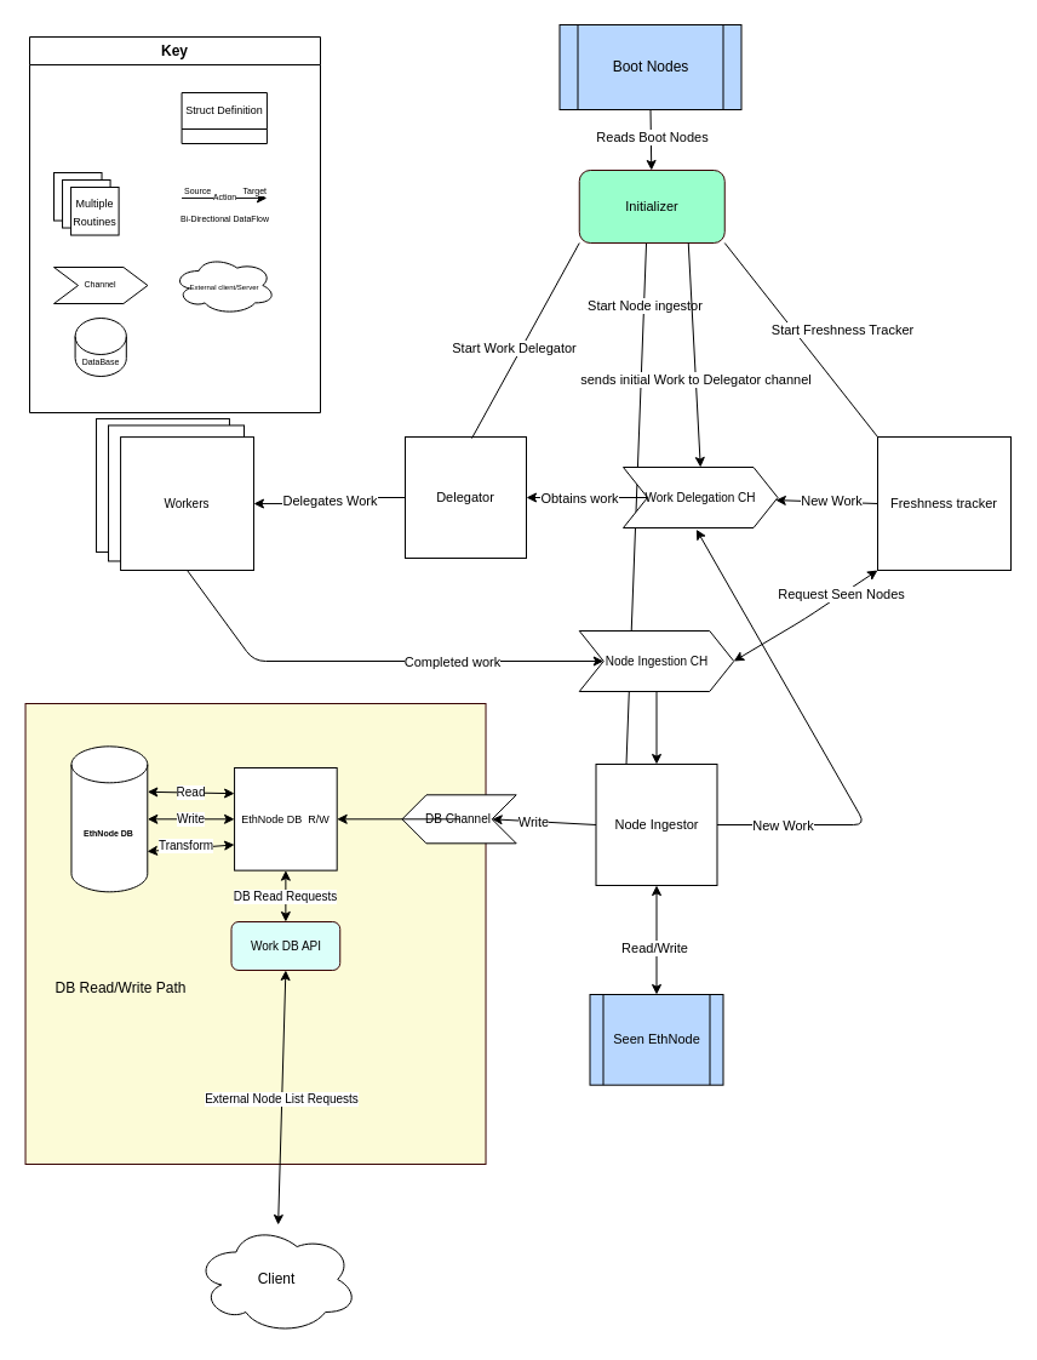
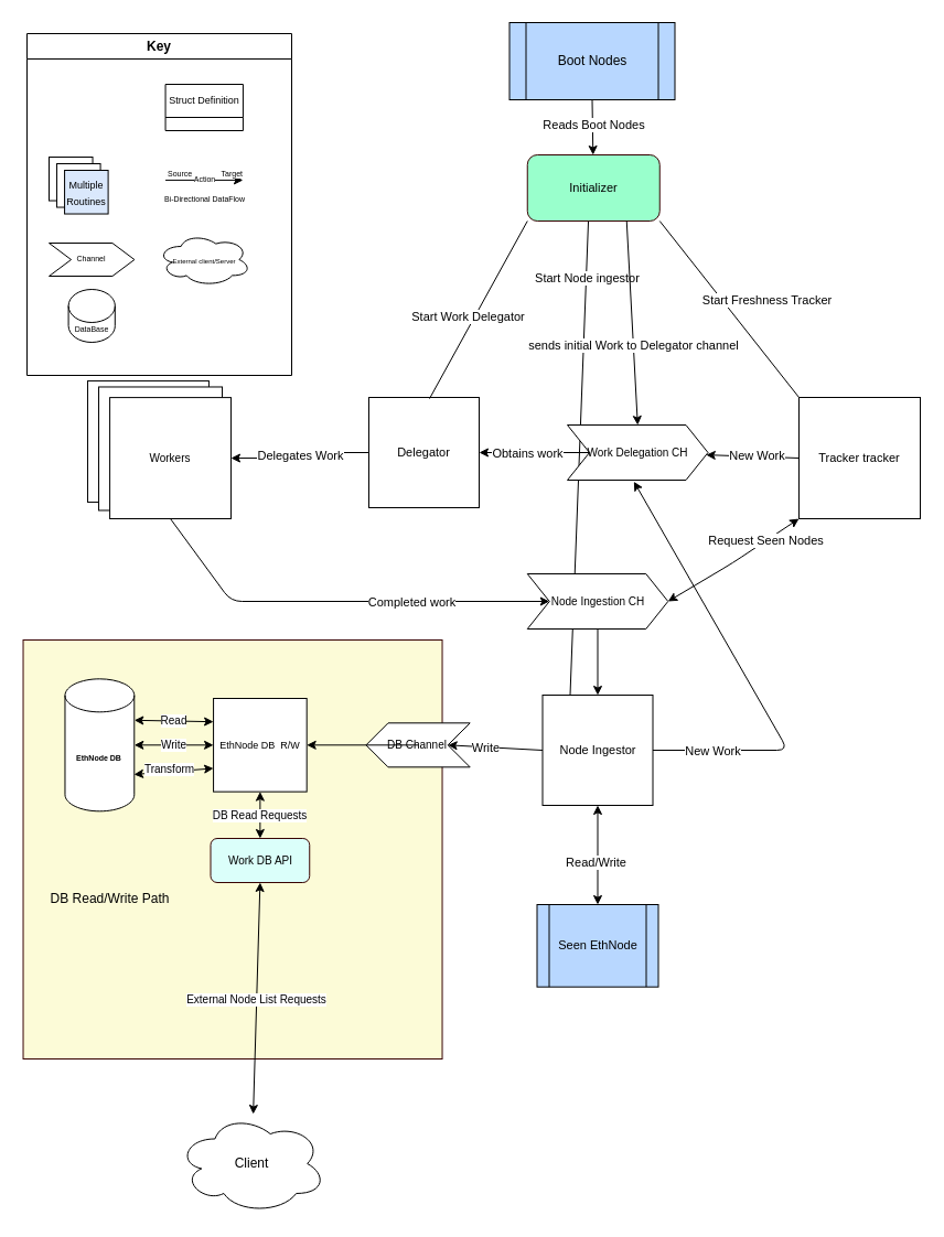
  <mxCell id="0" />
  <mxCell id="1" parent="0" />
  <mxCell id="2" value="" style="endArrow=none;html=1;fontSize=11;exitX=0.461;exitY=0.986;exitDx=0;exitDy=0;exitPerimeter=0;entryX=0.25;entryY=0;entryDx=0;entryDy=0;" edge="1" parent="1" source="62" target="26"><mxGeometry width="50" height="50" relative="1" as="geometry"><mxPoint x="624" y="550" as="sourcePoint" /><mxPoint x="674" y="500" as="targetPoint" /></mxGeometry></mxCell>
  <mxCell id="3" value="Start Node ingestor" style="edgeLabel;html=1;align=center;verticalAlign=middle;resizable=0;points=[];fontSize=11;" vertex="1" connectable="0" parent="2"><mxGeometry x="-0.76" relative="1" as="geometry"><mxPoint as="offset" /></mxGeometry></mxCell>
  <mxCell id="4" value="Key" style="swimlane;whiteSpace=wrap;html=1;" vertex="1" parent="1"><mxGeometry x="24" y="30" width="240" height="310" as="geometry"><mxRectangle x="10" y="10" width="60" height="30" as="alternateBounds" /></mxGeometry></mxCell>
  <mxCell id="5" value="" style="group" vertex="1" connectable="0" parent="4"><mxGeometry x="20" y="40" width="190" height="240" as="geometry" /></mxCell>
  <mxCell id="6" value="&lt;font style=&quot;font-size: 6px;&quot;&gt;External client/Server&lt;/font&gt;" style="ellipse;shape=cloud;whiteSpace=wrap;html=1;" vertex="1" parent="5"><mxGeometry x="98.519" y="141" width="84.444" height="48" as="geometry" /></mxCell>
  <mxCell id="7" value="DataBase" style="shape=cylinder3;whiteSpace=wrap;html=1;boundedLbl=1;backgroundOutline=1;size=15;fontSize=7;" vertex="1" parent="5"><mxGeometry x="17.593" y="192" width="42.222" height="48" as="geometry" /></mxCell>
  <mxCell id="8" value="Channel" style="shape=step;perimeter=stepPerimeter;whiteSpace=wrap;html=1;fixedSize=1;fontSize=7;" vertex="1" parent="5"><mxGeometry y="150" width="77.407" height="30" as="geometry" /></mxCell>
  <mxCell id="9" value="&lt;font style=&quot;font-size: 9px;&quot;&gt;Struct Definition&lt;/font&gt;" style="swimlane;fontStyle=0;childLayout=stackLayout;horizontal=1;startSize=30;horizontalStack=0;resizeParent=1;resizeParentMax=0;resizeLast=0;collapsible=1;marginBottom=0;whiteSpace=wrap;html=1;fontSize=7;" vertex="1" parent="5"><mxGeometry x="105.556" y="6" width="70.37" height="42" as="geometry" /></mxCell>
  <mxCell id="10" value="" style="group" vertex="1" connectable="0" parent="5"><mxGeometry y="72" width="77.407" height="60" as="geometry" /></mxCell>
  <mxCell id="11" value="" style="group" vertex="1" connectable="0" parent="10"><mxGeometry width="70.37" height="60" as="geometry" /></mxCell>
  <mxCell id="12" value="" style="whiteSpace=wrap;html=1;aspect=fixed;" vertex="1" parent="11"><mxGeometry width="39.529" height="39.529" as="geometry" /></mxCell>
  <mxCell id="13" value="" style="whiteSpace=wrap;html=1;aspect=fixed;" vertex="1" parent="11"><mxGeometry x="7.037" y="6" width="39.529" height="39.529" as="geometry" /></mxCell>
- <mxCell id="14" value="&lt;font style=&quot;font-size: 9px;&quot;&gt;Multiple Routines&lt;/font&gt;" style="whiteSpace=wrap;html=1;aspect=fixed;movable=1;resizable=1;rotatable=1;deletable=1;editable=1;connectable=1;" vertex="1" parent="11"><mxGeometry x="14.074" y="12" width="39.529" height="39.529" as="geometry" /></mxCell>
+ <mxCell id="14" value="&lt;font style=&quot;font-size: 9px;&quot;&gt;Multiple Routines&lt;/font&gt;" style="whiteSpace=wrap;html=1;aspect=fixed;movable=1;resizable=1;rotatable=1;deletable=1;editable=1;connectable=1;fillColor=#dae8fc;" vertex="1" parent="11"><mxGeometry x="14.074" y="12" width="39.529" height="39.529" as="geometry" /></mxCell>
  <mxCell id="15" value="" style="group" vertex="1" connectable="0" parent="5"><mxGeometry x="105.556" y="92.916" width="70.37" height="17.826" as="geometry" /></mxCell>
  <mxCell id="16" value="" style="endArrow=classic;html=1;fontSize=7;" edge="1" parent="15"><mxGeometry relative="1" as="geometry"><mxPoint as="sourcePoint" /><mxPoint x="70.37" as="targetPoint" /></mxGeometry></mxCell>
  <mxCell id="17" value="Action" style="edgeLabel;resizable=0;html=1;align=center;verticalAlign=middle;fontSize=7;" connectable="0" vertex="1" parent="16"><mxGeometry relative="1" as="geometry" /></mxCell>
  <mxCell id="18" value="Source" style="edgeLabel;resizable=0;html=1;align=left;verticalAlign=bottom;fontSize=7;" connectable="0" vertex="1" parent="16"><mxGeometry x="-1" relative="1" as="geometry" /></mxCell>
  <mxCell id="19" value="Target" style="edgeLabel;resizable=0;html=1;align=right;verticalAlign=bottom;fontSize=7;" connectable="0" vertex="1" parent="16"><mxGeometry x="1" relative="1" as="geometry" /></mxCell>
  <mxCell id="20" value="Bi-Directional DataFlow" style="endArrow=classic;startArrow=classic;html=1;fontSize=7;" edge="1" parent="15"><mxGeometry width="50" height="50" relative="1" as="geometry"><mxPoint y="17.826" as="sourcePoint" /><mxPoint x="70.37" y="17.826" as="targetPoint" /></mxGeometry></mxCell>
  <mxCell id="21" value="&lt;font style=&quot;font-size: 12px;&quot;&gt;Boot Nodes&lt;/font&gt;" style="shape=process;whiteSpace=wrap;html=1;backgroundOutline=1;fontSize=7;fillColor=#B8D7FF;" vertex="1" parent="1"><mxGeometry x="461.5" width="150" height="70" as="geometry" y="20" /></mxCell>
  <mxCell id="22" value="&lt;font style=&quot;font-size: 11px;&quot;&gt;Seen EthNode&lt;/font&gt;" style="shape=process;whiteSpace=wrap;html=1;backgroundOutline=1;fontSize=7;fillColor=#B8D7FF;" vertex="1" parent="1"><mxGeometry x="486.5" y="820" width="110" height="74.68" as="geometry" /></mxCell>
  <mxCell id="23" value="&lt;span style=&quot;font-size: 10px;&quot;&gt;Work Delegation CH&lt;/span&gt;" style="shape=step;perimeter=stepPerimeter;whiteSpace=wrap;html=1;fixedSize=1;fontSize=7;" vertex="1" parent="1"><mxGeometry x="514" y="385" width="127.5" height="50" as="geometry" /></mxCell>
  <mxCell id="24" value="&lt;font style=&quot;font-size: 11px;&quot;&gt;Delegator&lt;/font&gt;" style="whiteSpace=wrap;html=1;aspect=fixed;" vertex="1" parent="1"><mxGeometry x="334" y="360" width="100" height="100" as="geometry" /></mxCell>
  <mxCell id="25" style="edgeStyle=none;html=1;fontSize=11;exitX=0.5;exitY=1;exitDx=0;exitDy=0;entryX=0.5;entryY=0;entryDx=0;entryDy=0;" edge="1" parent="1" source="46" target="26"><mxGeometry relative="1" as="geometry"><mxPoint x="564" y="590" as="targetPoint" /></mxGeometry></mxCell>
  <mxCell id="26" value="&lt;span style=&quot;font-size: 11px;&quot;&gt;Node Ingestor&lt;/span&gt;" style="whiteSpace=wrap;html=1;aspect=fixed;" vertex="1" parent="1"><mxGeometry x="491.5" y="630" width="100" height="100" as="geometry" /></mxCell>
- <mxCell id="27" value="&lt;font style=&quot;font-size: 11px;&quot;&gt;Freshness tracker&lt;/font&gt;" style="whiteSpace=wrap;html=1;aspect=fixed;" vertex="1" parent="1"><mxGeometry x="724" y="360" width="110" height="110" as="geometry" /></mxCell>
+ <mxCell id="27" value="&lt;font style=&quot;font-size: 11px;&quot;&gt;Tracker tracker&lt;/font&gt;" style="whiteSpace=wrap;html=1;aspect=fixed;" vertex="1" parent="1"><mxGeometry x="724" y="360" width="110" height="110" as="geometry" /></mxCell>
  <mxCell id="28" value="" style="group" vertex="1" connectable="0" parent="1"><mxGeometry x="321.5" y="590" width="140" height="393" as="geometry" /></mxCell>
  <mxCell id="29" value="" style="group" vertex="1" connectable="0" parent="28"><mxGeometry x="-280.97" y="13" width="360" height="380" as="geometry" /></mxCell>
  <mxCell id="30" value="" style="whiteSpace=wrap;html=1;aspect=fixed;shadow=0;strokeColor=#380303;fontSize=10;fillColor=#FCFBD7;" vertex="1" parent="29"><mxGeometry x="-20" y="-23" width="380" height="380" as="geometry" /></mxCell>
  <mxCell id="31" value="&lt;b&gt;EthNode DB&lt;/b&gt;" style="shape=cylinder3;whiteSpace=wrap;html=1;boundedLbl=1;backgroundOutline=1;size=15;fontSize=7;" vertex="1" parent="29"><mxGeometry x="17.946" y="12.32" width="62.81" height="120" as="geometry" /></mxCell>
  <mxCell id="32" value="&lt;font style=&quot;font-size: 9px;&quot;&gt;EthNode DB&amp;nbsp; R/W&lt;/font&gt;" style="whiteSpace=wrap;html=1;aspect=fixed;" vertex="1" parent="29"><mxGeometry x="152.539" y="30.01" width="84.617" height="84.617" as="geometry" /></mxCell>
  <mxCell id="33" value="Work DB API" style="rounded=1;whiteSpace=wrap;html=1;fontSize=10;fillColor=#DBFFFA;strokeColor=#380303;shadow=0;" vertex="1" parent="29"><mxGeometry x="149.979" y="157" width="89.729" height="40" as="geometry" /></mxCell>
  <mxCell id="34" value="DB Read Requests" style="endArrow=classic;startArrow=classic;html=1;fontSize=10;exitX=0.5;exitY=0;exitDx=0;exitDy=0;entryX=0.5;entryY=1;entryDx=0;entryDy=0;" edge="1" parent="29" source="33" target="32"><mxGeometry width="50" height="50" relative="1" as="geometry"><mxPoint x="111.937" y="190" as="sourcePoint" /><mxPoint x="179.458" y="150" as="targetPoint" /></mxGeometry></mxCell>
  <mxCell id="35" value="Read" style="endArrow=classic;startArrow=classic;html=1;fontSize=10;entryX=0;entryY=0.25;entryDx=0;entryDy=0;exitX=1;exitY=0;exitDx=0;exitDy=37.5;exitPerimeter=0;" edge="1" parent="29" source="31" target="32"><mxGeometry width="50" height="50" relative="1" as="geometry"><mxPoint x="71.783" y="80" as="sourcePoint" /><mxPoint x="116.648" y="30" as="targetPoint" /><Array as="points" /></mxGeometry></mxCell>
  <mxCell id="36" value="Write" style="endArrow=classic;startArrow=classic;html=1;fontSize=10;entryX=0;entryY=0.5;entryDx=0;entryDy=0;exitX=1;exitY=0.5;exitDx=0;exitDy=0;exitPerimeter=0;" edge="1" parent="29" source="31" target="32"><mxGeometry width="50" height="50" relative="1" as="geometry"><mxPoint x="71.783" y="80.17" as="sourcePoint" /><mxPoint x="152.539" y="84.317" as="targetPoint" /><Array as="points" /></mxGeometry></mxCell>
  <mxCell id="37" value="Transform" style="endArrow=classic;startArrow=classic;html=1;fontSize=10;exitX=0.996;exitY=0.722;exitDx=0;exitDy=0;exitPerimeter=0;entryX=0;entryY=0.75;entryDx=0;entryDy=0;" edge="1" parent="29" source="31" target="32"><mxGeometry x="-0.118" y="3" width="50" height="50" relative="1" as="geometry"><mxPoint x="71.783" y="110" as="sourcePoint" /><mxPoint x="152.539" y="118" as="targetPoint" /><Array as="points" /><mxPoint as="offset" /></mxGeometry></mxCell>
  <mxCell id="38" value="&lt;font style=&quot;font-size: 12px;&quot;&gt;DB Read/Write Path&lt;/font&gt;" style="text;html=1;strokeColor=none;fillColor=none;align=center;verticalAlign=middle;whiteSpace=wrap;rounded=0;shadow=0;fontSize=10;" vertex="1" parent="29"><mxGeometry x="0.003" y="167" width="116.648" height="90" as="geometry" /></mxCell>
  <mxCell id="39" value="&lt;span style=&quot;font-size: 10px;&quot;&gt;DB Channel&lt;/span&gt;" style="shape=step;perimeter=stepPerimeter;whiteSpace=wrap;html=1;fixedSize=1;fontSize=7;direction=west;" vertex="1" parent="29"><mxGeometry x="290.935" y="52.32" width="94.215" height="40" as="geometry" /></mxCell>
  <mxCell id="40" value="" style="endArrow=classic;html=1;fontSize=12;exitX=1;exitY=0.5;exitDx=0;exitDy=0;" edge="1" parent="29" source="39" target="32"><mxGeometry width="50" height="50" relative="1" as="geometry"><mxPoint x="243.139" y="117" as="sourcePoint" /><mxPoint x="288.003" y="67" as="targetPoint" /></mxGeometry></mxCell>
  <mxCell id="41" value="&lt;font style=&quot;font-size: 12px;&quot;&gt;Client&lt;/font&gt;" style="ellipse;shape=cloud;whiteSpace=wrap;html=1;" vertex="1" parent="1"><mxGeometry x="160.841" y="1010" width="134.145" height="90" as="geometry" /></mxCell>
  <mxCell id="42" value="" style="endArrow=classic;startArrow=classic;html=1;fontSize=10;entryX=0.5;entryY=1;entryDx=0;entryDy=0;" edge="1" parent="1" source="41" target="33"><mxGeometry width="50" height="50" relative="1" as="geometry"><mxPoint x="158.426" y="803" as="sourcePoint" /><mxPoint x="203.291" y="753" as="targetPoint" /></mxGeometry></mxCell>
  <mxCell id="43" value="External Node List Requests" style="edgeLabel;html=1;align=center;verticalAlign=middle;resizable=0;points=[];fontSize=10;" vertex="1" connectable="0" parent="42"><mxGeometry x="0.003" y="1" relative="1" as="geometry"><mxPoint as="offset" /></mxGeometry></mxCell>
  <mxCell id="44" value="" style="endArrow=classic;startArrow=classic;html=1;fontSize=11;exitX=0.5;exitY=0;exitDx=0;exitDy=0;entryX=0.5;entryY=1;entryDx=0;entryDy=0;" edge="1" parent="1" source="22" target="26"><mxGeometry width="50" height="50" relative="1" as="geometry"><mxPoint x="544" y="610" as="sourcePoint" /><mxPoint x="594" y="560" as="targetPoint" /><Array as="points" /></mxGeometry></mxCell>
  <mxCell id="45" value="Read/Write" style="edgeLabel;html=1;align=center;verticalAlign=middle;resizable=0;points=[];fontSize=11;" vertex="1" connectable="0" parent="44"><mxGeometry x="-0.124" y="2" relative="1" as="geometry"><mxPoint as="offset" /></mxGeometry></mxCell>
  <mxCell id="46" value="&lt;span style=&quot;font-size: 10px;&quot;&gt;Node Ingestion CH&lt;/span&gt;" style="shape=step;perimeter=stepPerimeter;whiteSpace=wrap;html=1;fixedSize=1;fontSize=7;" vertex="1" parent="1"><mxGeometry x="477.75" y="520" width="127.5" height="50" as="geometry" /></mxCell>
  <mxCell id="47" value="Request Seen Nodes" style="endArrow=classic;startArrow=classic;html=1;fontSize=11;exitX=1;exitY=0.5;exitDx=0;exitDy=0;entryX=0;entryY=1;entryDx=0;entryDy=0;" edge="1" parent="1" source="46" target="27"><mxGeometry x="0.487" width="50" height="50" relative="1" as="geometry"><mxPoint x="610.25" y="510" as="sourcePoint" /><mxPoint x="660.25" y="460" as="targetPoint" /><Array as="points"><mxPoint x="664" y="510" /></Array><mxPoint as="offset" /></mxGeometry></mxCell>
  <mxCell id="48" value="Completed work" style="endArrow=classic;html=1;fontSize=11;exitX=1;exitY=0.5;exitDx=0;exitDy=0;entryX=0;entryY=0.5;entryDx=0;entryDy=0;" edge="1" parent="1" source="55" target="46"><mxGeometry x="0.346" y="-1" width="50" height="50" relative="1" as="geometry"><mxPoint x="464" y="570" as="sourcePoint" /><mxPoint x="514" y="520" as="targetPoint" /><Array as="points"><mxPoint x="209" y="545" /></Array><mxPoint as="offset" /></mxGeometry></mxCell>
  <mxCell id="49" value="" style="endArrow=classic;html=1;fontSize=11;exitX=0;exitY=0.5;exitDx=0;exitDy=0;edgeStyle=elbowEdgeStyle;" edge="1" parent="1" source="24" target="55"><mxGeometry relative="1" as="geometry"><mxPoint x="434" y="410" as="sourcePoint" /><mxPoint x="214" y="410" as="targetPoint" /></mxGeometry></mxCell>
  <mxCell id="50" value="Delegates Work" style="edgeLabel;resizable=0;html=1;align=center;verticalAlign=middle;shadow=0;strokeColor=#380303;fontSize=11;fillColor=#FCFBD7;" connectable="0" vertex="1" parent="49"><mxGeometry relative="1" as="geometry" /></mxCell>
  <mxCell id="51" value="" style="whiteSpace=wrap;html=1;aspect=fixed;" vertex="1" parent="1"><mxGeometry x="79.03" y="345.05" width="109.901" height="109.901" as="geometry" /></mxCell>
  <mxCell id="52" value="" style="whiteSpace=wrap;html=1;aspect=fixed;" vertex="1" parent="1"><mxGeometry x="89.03" y="350.48" width="111.99" height="111.99" as="geometry" /></mxCell>
  <mxCell id="53" value="" style="endArrow=classic;html=1;fontSize=11;exitX=1;exitY=0.5;exitDx=0;exitDy=0;entryX=0.473;entryY=1.026;entryDx=0;entryDy=0;entryPerimeter=0;" edge="1" parent="1" source="26" target="23"><mxGeometry width="50" height="50" relative="1" as="geometry"><mxPoint x="394" y="590" as="sourcePoint" /><mxPoint x="444" y="540" as="targetPoint" /><Array as="points"><mxPoint x="714" y="680" /></Array></mxGeometry></mxCell>
  <mxCell id="54" value="New Work" style="edgeLabel;html=1;align=center;verticalAlign=middle;resizable=0;points=[];fontSize=11;" vertex="1" connectable="0" parent="53"><mxGeometry x="-0.839" y="2" relative="1" as="geometry"><mxPoint x="22" y="2" as="offset" /></mxGeometry></mxCell>
  <mxCell id="55" value="&lt;span style=&quot;font-size: 10px;&quot;&gt;Workers&lt;/span&gt;" style="whiteSpace=wrap;html=1;aspect=fixed;movable=1;resizable=1;rotatable=1;deletable=1;editable=1;connectable=1;direction=south;" vertex="1" parent="1"><mxGeometry x="99.075" y="360.099" width="109.901" height="109.901" as="geometry" /></mxCell>
  <mxCell id="56" value="" style="endArrow=classic;html=1;fontSize=11;exitX=0;exitY=0.5;exitDx=0;exitDy=0;" edge="1" parent="1" source="27" target="23"><mxGeometry width="50" height="50" relative="1" as="geometry"><mxPoint x="394" y="590" as="sourcePoint" /><mxPoint x="444" y="540" as="targetPoint" /></mxGeometry></mxCell>
  <mxCell id="57" value="New Work" style="edgeLabel;html=1;align=center;verticalAlign=middle;resizable=0;points=[];fontSize=11;" vertex="1" connectable="0" parent="56"><mxGeometry x="-0.063" y="-1" relative="1" as="geometry"><mxPoint as="offset" /></mxGeometry></mxCell>
  <mxCell id="58" value="" style="endArrow=classic;html=1;fontSize=11;exitX=0;exitY=0.5;exitDx=0;exitDy=0;entryX=1;entryY=0.5;entryDx=0;entryDy=0;" edge="1" parent="1" source="23" target="24"><mxGeometry width="50" height="50" relative="1" as="geometry"><mxPoint x="394" y="590" as="sourcePoint" /><mxPoint x="444" y="540" as="targetPoint" /></mxGeometry></mxCell>
  <mxCell id="59" value="Obtains work" style="edgeLabel;html=1;align=center;verticalAlign=middle;resizable=0;points=[];fontSize=11;fontFamily=Helvetica;fontColor=default;" vertex="1" connectable="0" parent="58"><mxGeometry x="0.134" relative="1" as="geometry"><mxPoint as="offset" /></mxGeometry></mxCell>
  <mxCell id="60" value="" style="endArrow=classic;html=1;fontSize=11;entryX=0;entryY=0.5;entryDx=0;entryDy=0;exitX=0;exitY=0.5;exitDx=0;exitDy=0;" edge="1" parent="1" source="26" target="39"><mxGeometry width="50" height="50" relative="1" as="geometry"><mxPoint x="394" y="800" as="sourcePoint" /><mxPoint x="444" y="750" as="targetPoint" /></mxGeometry></mxCell>
  <mxCell id="61" value="Write" style="edgeLabel;html=1;align=center;verticalAlign=middle;resizable=0;points=[];fontSize=11;" vertex="1" connectable="0" parent="60"><mxGeometry x="0.204" relative="1" as="geometry"><mxPoint as="offset" /></mxGeometry></mxCell>
  <mxCell id="62" value="Initializer" style="rounded=1;whiteSpace=wrap;html=1;shadow=0;strokeColor=#380303;fontSize=11;fillColor=#99FFCC;" vertex="1" parent="1"><mxGeometry x="477.75" y="140" width="120" height="60" as="geometry" /></mxCell>
  <mxCell id="63" value="" style="endArrow=none;html=1;fontSize=11;entryX=1;entryY=1;entryDx=0;entryDy=0;exitX=0;exitY=0;exitDx=0;exitDy=0;" edge="1" parent="1" source="27" target="62"><mxGeometry width="50" height="50" relative="1" as="geometry"><mxPoint x="624" y="550" as="sourcePoint" /><mxPoint x="584" y="290" as="targetPoint" /></mxGeometry></mxCell>
  <mxCell id="64" value="Start Freshness Tracker" style="edgeLabel;html=1;align=center;verticalAlign=middle;resizable=0;points=[];fontSize=11;" vertex="1" connectable="0" parent="63"><mxGeometry x="0.263" relative="1" as="geometry"><mxPoint x="50" y="13" as="offset" /></mxGeometry></mxCell>
  <mxCell id="65" value="" style="endArrow=none;html=1;fontSize=11;exitX=0;exitY=1;exitDx=0;exitDy=0;entryX=0.55;entryY=0.011;entryDx=0;entryDy=0;entryPerimeter=0;" edge="1" parent="1" source="62" target="24"><mxGeometry width="50" height="50" relative="1" as="geometry"><mxPoint x="624" y="550" as="sourcePoint" /><mxPoint x="484" y="300" as="targetPoint" /></mxGeometry></mxCell>
  <mxCell id="66" value="Start Work Delegator&lt;br&gt;" style="edgeLabel;html=1;align=center;verticalAlign=middle;resizable=0;points=[];fontSize=11;" vertex="1" connectable="0" parent="65"><mxGeometry x="-0.059" y="-1" relative="1" as="geometry"><mxPoint x="-11" y="11" as="offset" /></mxGeometry></mxCell>
  <mxCell id="67" value="" style="endArrow=classic;html=1;fontSize=11;exitX=0.5;exitY=1;exitDx=0;exitDy=0;" edge="1" parent="1" source="21" target="62"><mxGeometry width="50" height="50" relative="1" as="geometry"><mxPoint x="564" y="490" as="sourcePoint" /><mxPoint x="614" y="440" as="targetPoint" /></mxGeometry></mxCell>
  <mxCell id="68" value="Reads Boot Nodes" style="edgeLabel;html=1;align=center;verticalAlign=middle;resizable=0;points=[];fontSize=11;" vertex="1" connectable="0" parent="67"><mxGeometry x="-0.096" y="1" relative="1" as="geometry"><mxPoint as="offset" /></mxGeometry></mxCell>
  <mxCell id="69" value="" style="endArrow=classic;html=1;fontSize=11;exitX=0.75;exitY=1;exitDx=0;exitDy=0;entryX=0.5;entryY=0;entryDx=0;entryDy=0;" edge="1" parent="1" source="62" target="23"><mxGeometry width="50" height="50" relative="1" as="geometry"><mxPoint x="574" y="420" as="sourcePoint" /><mxPoint x="584" y="380" as="targetPoint" /></mxGeometry></mxCell>
  <mxCell id="70" value="sends initial Work to Delegator channel" style="edgeLabel;html=1;align=center;verticalAlign=middle;resizable=0;points=[];fontSize=11;" vertex="1" connectable="0" parent="69"><mxGeometry x="0.215" relative="1" as="geometry"><mxPoint as="offset" /></mxGeometry></mxCell>
